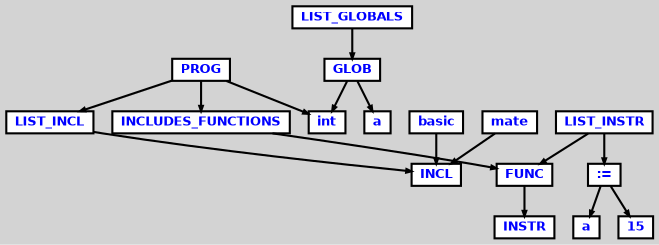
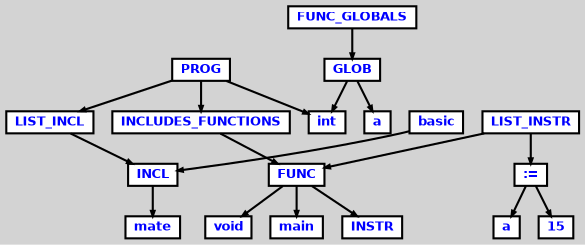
  digraph {
    bgcolor=lightgrey
    ordering=out
    ranksep=.4
    node [color=black fillcolor=white fixedsize=false fontcolor=blue fontname="Helvetica-bold" fontsize=12 shape=box style="filled, solid, bold"]
    edge [arrowsize=.5 color=black style=bold]
    n1 [height=.25 label=PROG width=.25]
    n2 [height=.25 label=LIST_INCL width=.25]
    n3 [height=.25 label=INCLUDES_FUNCTIONS width=.25]
    n4 [height=.25 label=int width=.25]
    n5 [height=.25 label=INCL width=.25]
-   n6 [height=.25 label=LIST_GLOBALS width=.25]
+   n6 [height=.25 label=FUNC_GLOBALS width=.25]
    n7 [height=.25 label=GLOB width=.25]
    n8 [height=.25 label=FUNC width=.25]
    n9 [height=.25 label=mate width=.25]
    n10 [height=.25 label=basic width=.25]
    n11 [height=.25 label=a width=.25]
+   n12 [height=.25 label=void width=.25]
+   n13 [height=.25 label=main width=.25]
    n14 [height=.25 label=INSTR width=.25]
    n15 [height=.25 label=LIST_INSTR width=.25]
    n16 [height=.25 label=":=" width=.25]
    n17 [height=.25 label=a width=.25]
    n18 [height=.25 label=15 width=.25]
    n1 -> n2
    n1 -> n3
    n1 -> n4
    n2 -> n5
    n3 -> n8
-   n9 -> n5
+   n5 -> n9
    n6 -> n7
    n7 -> n4
    n7 -> n11
+   n8 -> n12
+   n8 -> n13
    n8 -> n14
    n10 -> n5
    n15 -> n8
    n15 -> n16
    n16 -> n17
    n16 -> n18
  }
